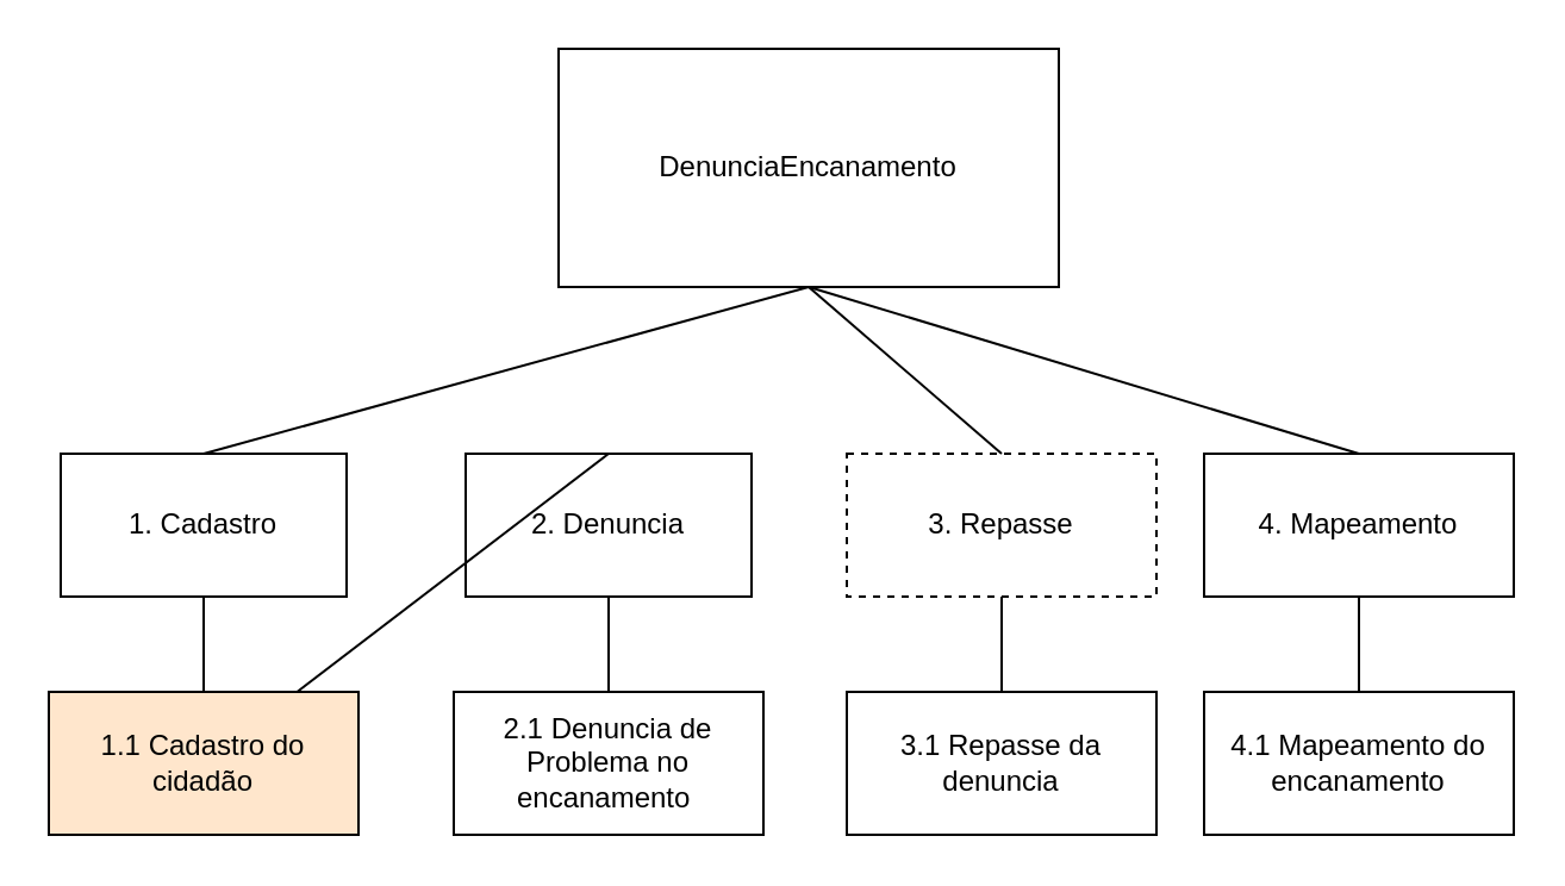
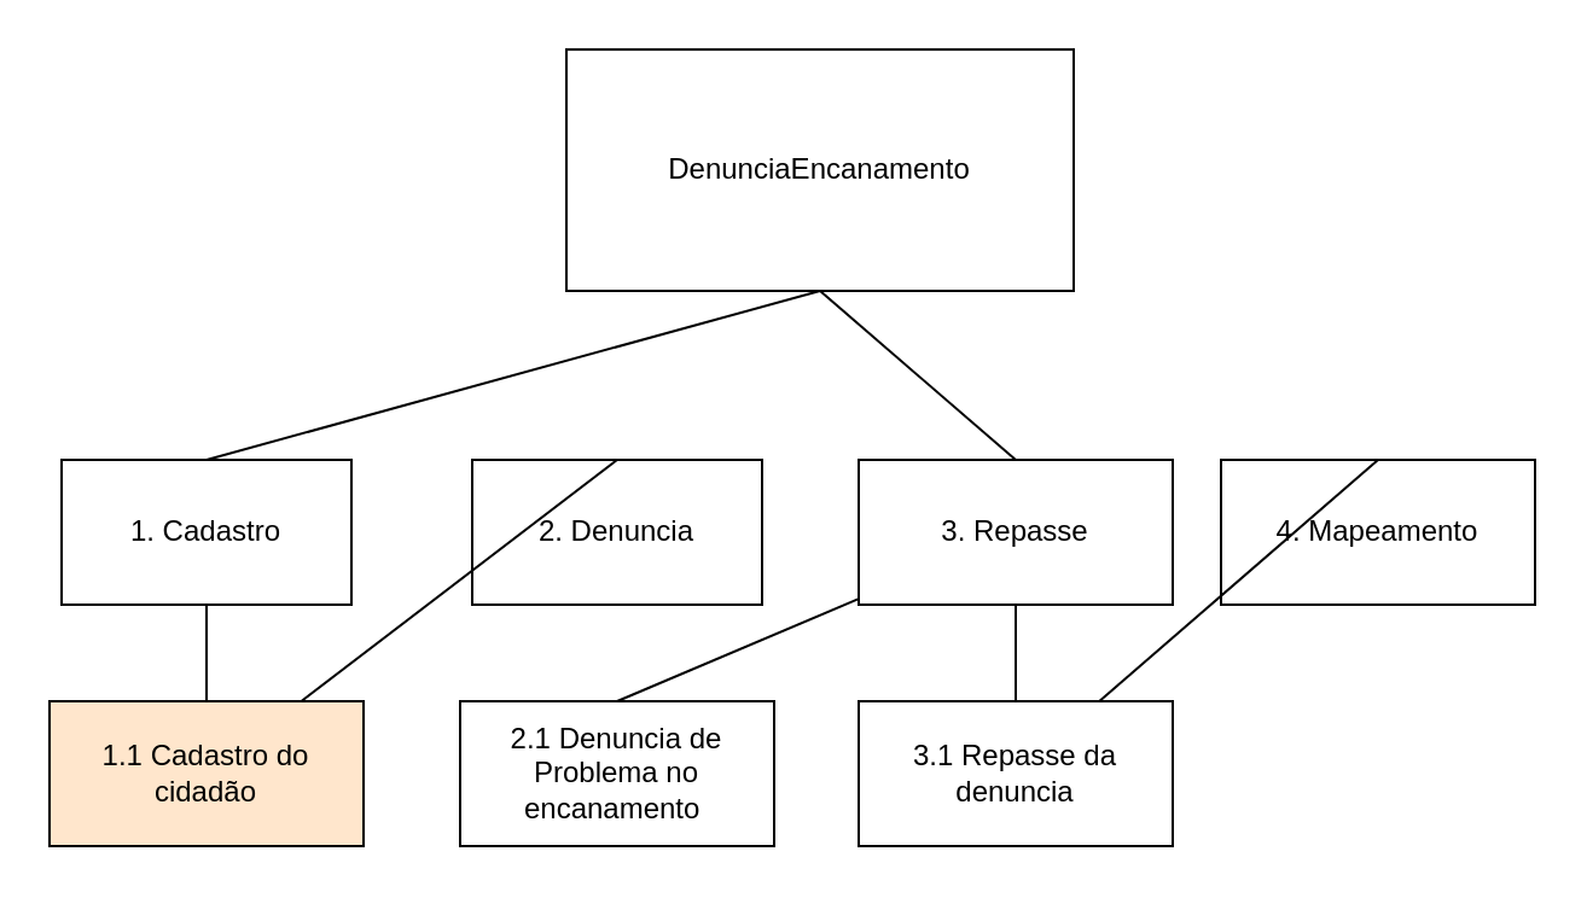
  <mxCell id="0" />
  <mxCell id="1" parent="0" />
  <mxCell id="2" value="DenunciaEncanamento" style="rounded=0;whiteSpace=wrap;html=1;" vertex="1" parent="1"><mxGeometry x="234" y="20" width="210" height="100" as="geometry" /></mxCell>
  <mxCell id="3" value="2. Denuncia" style="rounded=0;whiteSpace=wrap;html=1;" vertex="1" parent="1"><mxGeometry x="195" y="190" width="120" height="60" as="geometry" /></mxCell>
  <mxCell id="4" value="1. Cadastro" style="rounded=0;whiteSpace=wrap;html=1;" vertex="1" parent="1"><mxGeometry x="25" y="190" width="120" height="60" as="geometry" /></mxCell>
- <mxCell id="5" value="3. Repasse" style="rounded=0;whiteSpace=wrap;html=1;dashed=1;" vertex="1" parent="1"><mxGeometry x="355" y="190" width="130" height="60" as="geometry" /></mxCell>
+ <mxCell id="5" value="3. Repasse" style="rounded=0;whiteSpace=wrap;html=1;" vertex="1" parent="1"><mxGeometry x="355" y="190" width="130" height="60" as="geometry" /></mxCell>
  <mxCell id="6" value="4. Mapeamento" style="rounded=0;whiteSpace=wrap;html=1;" vertex="1" parent="1"><mxGeometry x="505" y="190" width="130" height="60" as="geometry" /></mxCell>
  <mxCell id="7" value="" style="endArrow=none;html=1;rounded=0;entryX=0.5;entryY=1;entryDx=0;entryDy=0;exitX=0.5;exitY=0;exitDx=0;exitDy=0;" edge="1" parent="1" source="4" target="2"><mxGeometry width="50" height="50" relative="1" as="geometry"><mxPoint x="445" y="290" as="sourcePoint" /><mxPoint x="495" y="240" as="targetPoint" /></mxGeometry></mxCell>
  <mxCell id="8" value="" style="endArrow=none;html=1;rounded=0;exitX=0.5;exitY=0;exitDx=0;exitDy=0;" edge="1" parent="1" source="3" target="11"><mxGeometry width="50" height="50" relative="1" as="geometry"><mxPoint x="95" y="200" as="sourcePoint" /><mxPoint x="349" y="130" as="targetPoint" /></mxGeometry></mxCell>
  <mxCell id="9" value="" style="endArrow=none;html=1;rounded=0;entryX=0.5;entryY=1;entryDx=0;entryDy=0;exitX=0.5;exitY=0;exitDx=0;exitDy=0;" edge="1" parent="1" source="5" target="2"><mxGeometry width="50" height="50" relative="1" as="geometry"><mxPoint x="105" y="210" as="sourcePoint" /><mxPoint x="359" y="140" as="targetPoint" /></mxGeometry></mxCell>
- <mxCell id="10" value="" style="endArrow=none;html=1;rounded=0;entryX=0.5;entryY=1;entryDx=0;entryDy=0;exitX=0.5;exitY=0;exitDx=0;exitDy=0;" edge="1" parent="1" source="6" target="2"><mxGeometry width="50" height="50" relative="1" as="geometry"><mxPoint x="115" y="220" as="sourcePoint" /><mxPoint x="369" y="150" as="targetPoint" /></mxGeometry></mxCell>
+ <mxCell id="10" value="" style="endArrow=none;html=1;rounded=0;exitX=0.5;exitY=0;exitDx=0;exitDy=0;" edge="1" parent="1" source="6" target="13"><mxGeometry width="50" height="50" relative="1" as="geometry"><mxPoint x="115" y="220" as="sourcePoint" /><mxPoint x="369" y="150" as="targetPoint" /></mxGeometry></mxCell>
  <mxCell id="11" value="1.1 Cadastro do cidadão" style="rounded=0;whiteSpace=wrap;html=1;fillColor=#ffe6cc;" vertex="1" parent="1"><mxGeometry x="20" y="290" width="130" height="60" as="geometry" /></mxCell>
  <mxCell id="12" value="2.1 Denuncia de Problema no encanamento&amp;nbsp;" style="rounded=0;whiteSpace=wrap;html=1;" vertex="1" parent="1"><mxGeometry x="190" y="290" width="130" height="60" as="geometry" /></mxCell>
  <mxCell id="13" value="3.1 Repasse da denuncia" style="rounded=0;whiteSpace=wrap;html=1;" vertex="1" parent="1"><mxGeometry x="355" y="290" width="130" height="60" as="geometry" /></mxCell>
- <mxCell id="14" value="4.1 Mapeamento do encanamento" style="rounded=0;whiteSpace=wrap;html=1;" vertex="1" parent="1"><mxGeometry x="505" y="290" width="130" height="60" as="geometry" /></mxCell>
  <mxCell id="15" value="" style="endArrow=none;html=1;rounded=0;entryX=0.5;entryY=1;entryDx=0;entryDy=0;exitX=0.5;exitY=0;exitDx=0;exitDy=0;" edge="1" parent="1" source="11" target="4"><mxGeometry width="50" height="50" relative="1" as="geometry"><mxPoint x="95" y="200" as="sourcePoint" /><mxPoint x="349" y="130" as="targetPoint" /></mxGeometry></mxCell>
- <mxCell id="16" value="" style="endArrow=none;html=1;rounded=0;entryX=0.5;entryY=1;entryDx=0;entryDy=0;exitX=0.5;exitY=0;exitDx=0;exitDy=0;" edge="1" parent="1" source="12" target="3"><mxGeometry width="50" height="50" relative="1" as="geometry"><mxPoint x="95" y="300" as="sourcePoint" /><mxPoint x="95" y="260" as="targetPoint" /></mxGeometry></mxCell>
+ <mxCell id="16" value="" style="endArrow=none;html=1;rounded=0;exitX=0.5;exitY=0;exitDx=0;exitDy=0;" edge="1" parent="1" source="12" target="5"><mxGeometry width="50" height="50" relative="1" as="geometry"><mxPoint x="95" y="300" as="sourcePoint" /><mxPoint x="95" y="260" as="targetPoint" /></mxGeometry></mxCell>
  <mxCell id="17" value="" style="endArrow=none;html=1;rounded=0;entryX=0.5;entryY=1;entryDx=0;entryDy=0;exitX=0.5;exitY=0;exitDx=0;exitDy=0;" edge="1" parent="1" source="13" target="5"><mxGeometry width="50" height="50" relative="1" as="geometry"><mxPoint x="105" y="310" as="sourcePoint" /><mxPoint x="105" y="270" as="targetPoint" /></mxGeometry></mxCell>
- <mxCell id="18" value="" style="endArrow=none;html=1;rounded=0;entryX=0.5;entryY=1;entryDx=0;entryDy=0;exitX=0.5;exitY=0;exitDx=0;exitDy=0;" edge="1" parent="1" source="14" target="6"><mxGeometry width="50" height="50" relative="1" as="geometry"><mxPoint x="115" y="320" as="sourcePoint" /><mxPoint x="115" y="280" as="targetPoint" /></mxGeometry></mxCell>
